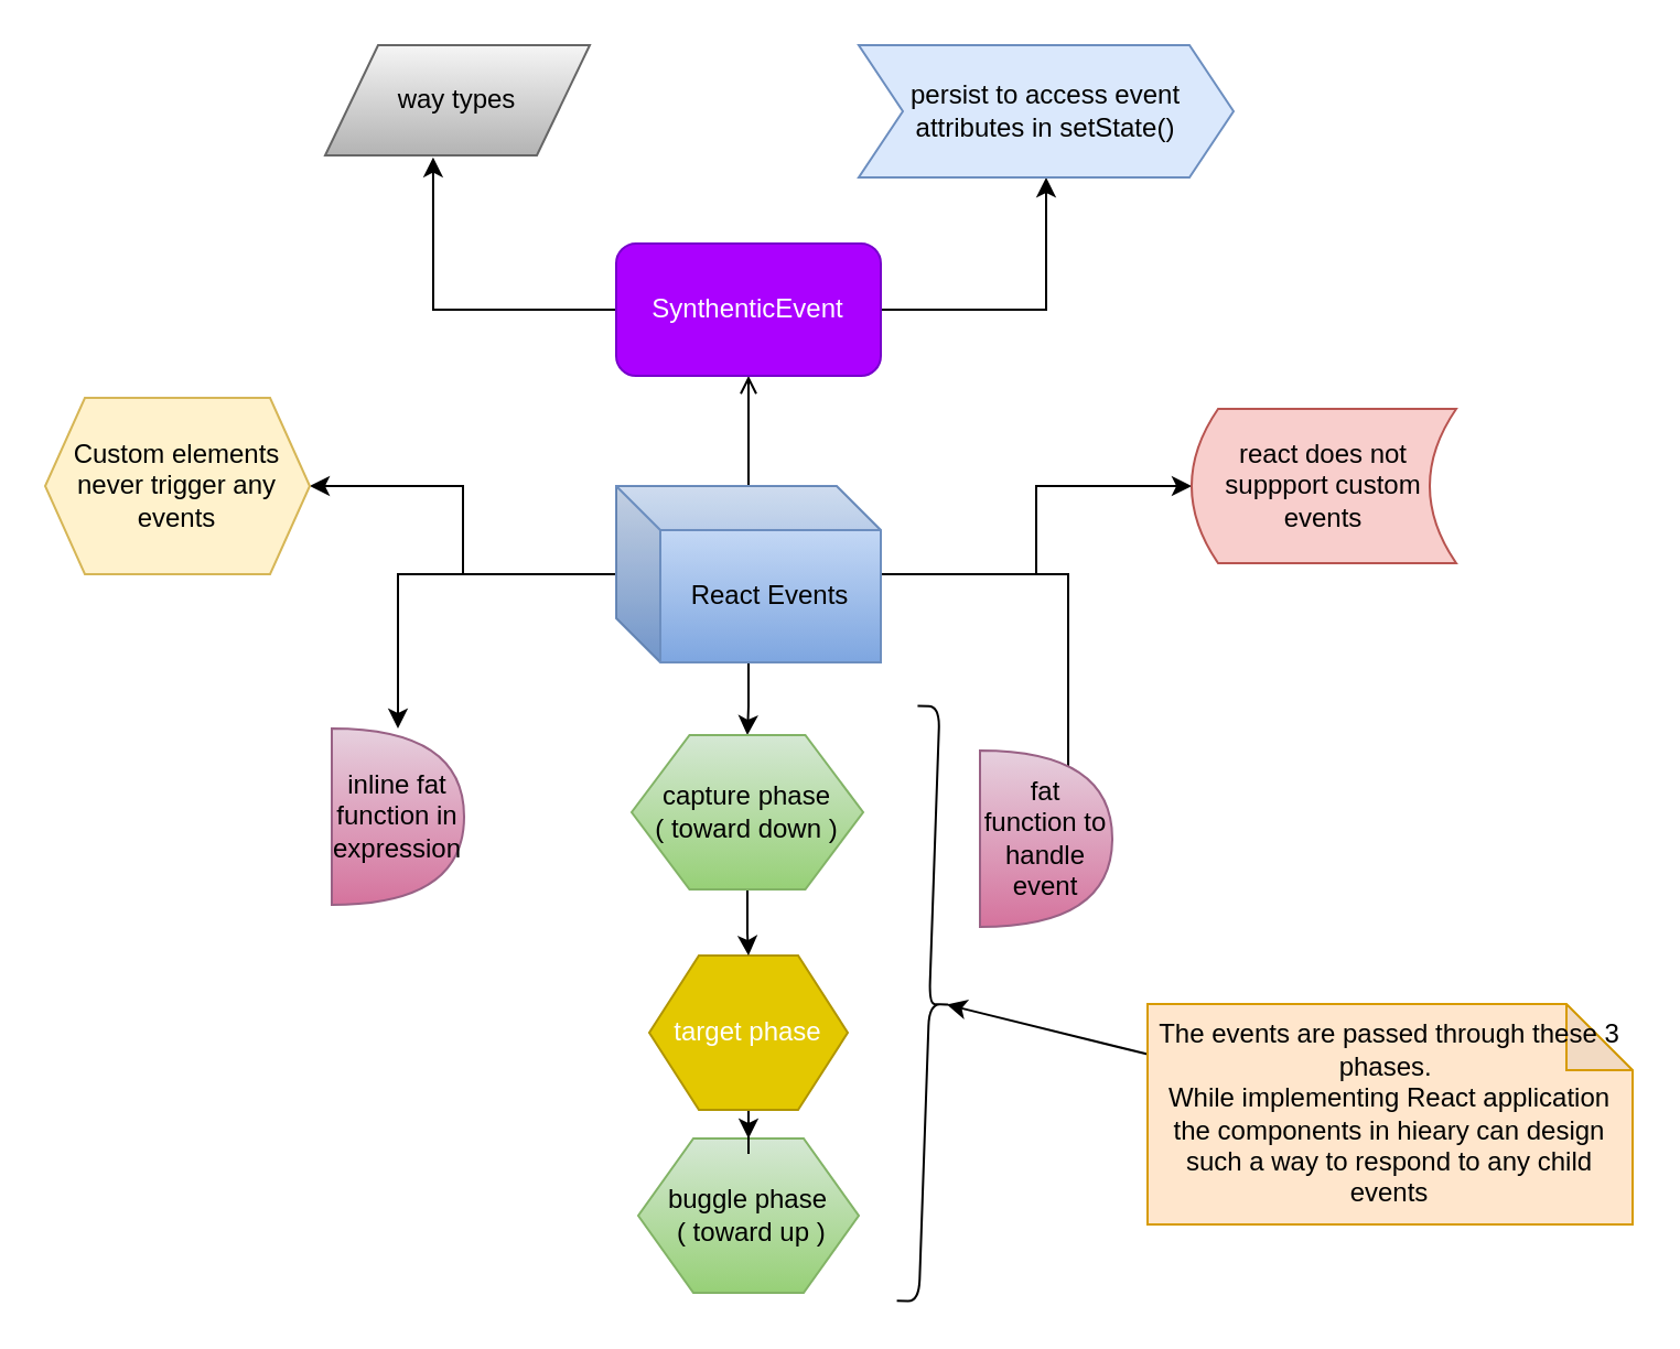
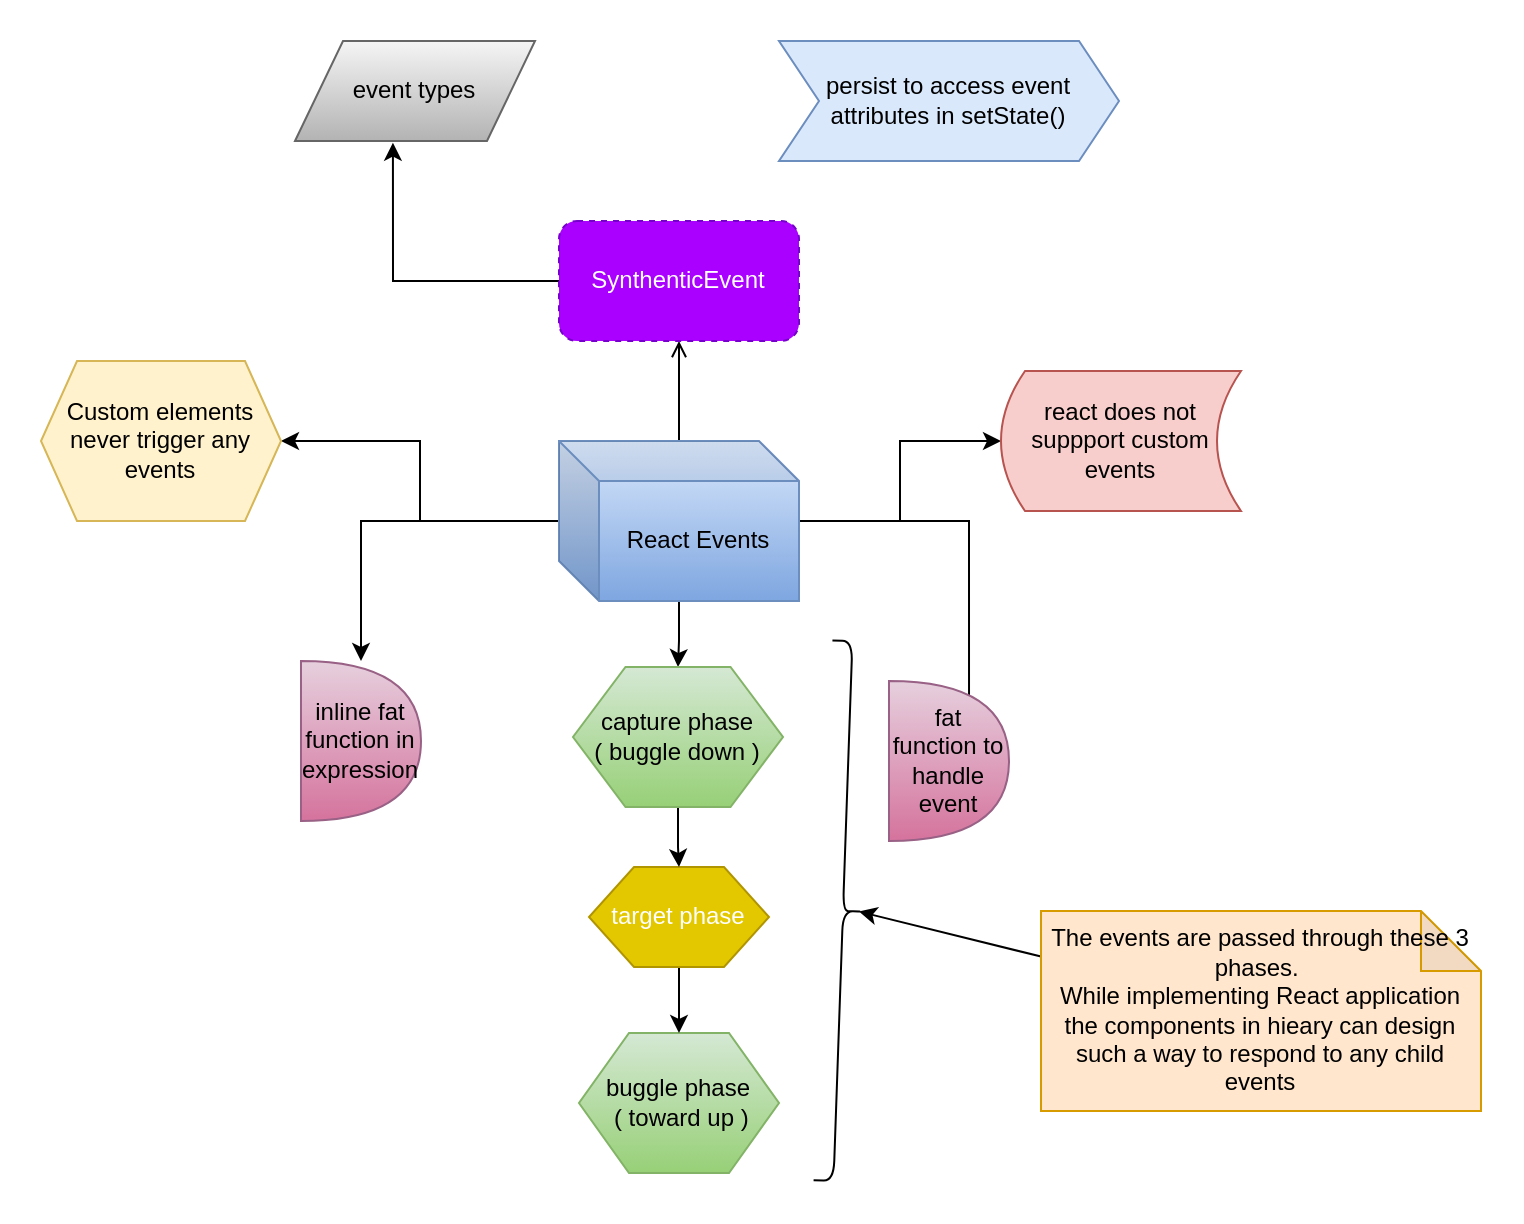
  <mxCell id="0" />
  <mxCell id="1" parent="0" />
  <mxCell id="2" style="edgeStyle=orthogonalEdgeStyle;rounded=0;orthogonalLoop=1;jettySize=auto;html=1;entryX=0.5;entryY=1;entryDx=0;entryDy=0;endArrow=open;" parent="1" source="8" target="11" edge="1"><mxGeometry relative="1" as="geometry" /></mxCell>
  <mxCell id="3" style="edgeStyle=orthogonalEdgeStyle;rounded=0;orthogonalLoop=1;jettySize=auto;html=1;" parent="1" source="8" target="14" edge="1"><mxGeometry relative="1" as="geometry" /></mxCell>
  <mxCell id="4" style="edgeStyle=orthogonalEdgeStyle;rounded=0;orthogonalLoop=1;jettySize=auto;html=1;" parent="1" source="8" target="15" edge="1"><mxGeometry relative="1" as="geometry" /></mxCell>
  <mxCell id="5" style="edgeStyle=orthogonalEdgeStyle;rounded=0;orthogonalLoop=1;jettySize=auto;html=1;entryX=0.667;entryY=0.25;entryDx=0;entryDy=0;entryPerimeter=0;" parent="1" source="8" target="16" edge="1"><mxGeometry relative="1" as="geometry" /></mxCell>
  <mxCell id="6" style="edgeStyle=orthogonalEdgeStyle;rounded=0;orthogonalLoop=1;jettySize=auto;html=1;entryX=1;entryY=0.5;entryDx=0;entryDy=0;" parent="1" source="8" target="20" edge="1"><mxGeometry relative="1" as="geometry" /></mxCell>
  <mxCell id="7" style="edgeStyle=orthogonalEdgeStyle;rounded=0;orthogonalLoop=1;jettySize=auto;html=1;entryX=0.5;entryY=0;entryDx=0;entryDy=0;" parent="1" source="8" target="22" edge="1"><mxGeometry relative="1" as="geometry" /></mxCell>
  <mxCell id="8" value="React Events" style="shape=cube;whiteSpace=wrap;html=1;boundedLbl=1;backgroundOutline=1;darkOpacity=0.05;darkOpacity2=0.1;gradientColor=#7ea6e0;fillColor=#dae8fc;strokeColor=#6c8ebf;" parent="1" vertex="1"><mxGeometry x="279" y="220" width="120" height="80" as="geometry" /></mxCell>
- <mxCell id="9" style="edgeStyle=orthogonalEdgeStyle;rounded=0;orthogonalLoop=1;jettySize=auto;html=1;exitX=1;exitY=0.5;exitDx=0;exitDy=0;" parent="1" source="11" target="12" edge="1"><mxGeometry relative="1" as="geometry" /></mxCell>
  <mxCell id="10" style="edgeStyle=orthogonalEdgeStyle;rounded=0;orthogonalLoop=1;jettySize=auto;html=1;entryX=0.408;entryY=1.017;entryDx=0;entryDy=0;entryPerimeter=0;" parent="1" source="11" target="13" edge="1"><mxGeometry relative="1" as="geometry" /></mxCell>
- <mxCell id="11" value="SynthenticEvent" style="rounded=1;whiteSpace=wrap;html=1;fillColor=#aa00ff;strokeColor=#7700CC;fontColor=#ffffff;" parent="1" vertex="1"><mxGeometry x="279" y="110" width="120" height="60" as="geometry" /></mxCell>
+ <mxCell id="11" value="SynthenticEvent" style="rounded=1;whiteSpace=wrap;html=1;fillColor=#aa00ff;strokeColor=#7700CC;fontColor=#ffffff;dashed=1;" parent="1" vertex="1"><mxGeometry x="279" y="110" width="120" height="60" as="geometry" /></mxCell>
  <mxCell id="12" value="persist to access event attributes in setState()" style="shape=step;perimeter=stepPerimeter;whiteSpace=wrap;html=1;fixedSize=1;fillColor=#dae8fc;strokeColor=#6c8ebf;" parent="1" vertex="1"><mxGeometry x="389" y="20" width="170" height="60" as="geometry" /></mxCell>
- <mxCell id="13" value="way types" style="shape=parallelogram;perimeter=parallelogramPerimeter;whiteSpace=wrap;html=1;gradientColor=#b3b3b3;fillColor=#f5f5f5;strokeColor=#666666;" parent="1" vertex="1"><mxGeometry x="147" y="20" width="120" height="50" as="geometry" /></mxCell>
- <mxCell id="14" value="react does not suppport custom events" style="shape=dataStorage;whiteSpace=wrap;html=1;fillColor=#f8cecc;strokeColor=#b85450;" parent="1" vertex="1"><mxGeometry x="540" y="185" width="120" height="70" as="geometry" /></mxCell>
+ <mxCell id="13" value="event types" style="shape=parallelogram;perimeter=parallelogramPerimeter;whiteSpace=wrap;html=1;gradientColor=#b3b3b3;fillColor=#f5f5f5;strokeColor=#666666;" parent="1" vertex="1"><mxGeometry x="147" y="20" width="120" height="50" as="geometry" /></mxCell>
+ <mxCell id="14" value="react does not suppport custom events" style="shape=dataStorage;whiteSpace=wrap;html=1;fillColor=#f8cecc;strokeColor=#b85450;" parent="1" vertex="1"><mxGeometry x="500" y="185" width="120" height="70" as="geometry" /></mxCell>
  <mxCell id="15" value="inline fat function in expression" style="shape=or;whiteSpace=wrap;html=1;gradientColor=#d5739d;fillColor=#e6d0de;strokeColor=#996185;" parent="1" vertex="1"><mxGeometry x="150" y="330" width="60" height="80" as="geometry" /></mxCell>
  <mxCell id="16" value="fat function to handle event" style="shape=or;whiteSpace=wrap;html=1;gradientColor=#d5739d;fillColor=#e6d0de;strokeColor=#996185;" parent="1" vertex="1"><mxGeometry x="444" y="340" width="60" height="80" as="geometry" /></mxCell>
  <mxCell id="17" value="buggle phase&lt;br&gt;&amp;nbsp;( toward up )" style="shape=hexagon;perimeter=hexagonPerimeter2;whiteSpace=wrap;html=1;fillColor=#d5e8d4;strokeColor=#82b366;gradientColor=#97d077;" parent="1" vertex="1"><mxGeometry x="289" y="516" width="100" height="70" as="geometry" /></mxCell>
  <mxCell id="18" style="edgeStyle=orthogonalEdgeStyle;rounded=0;orthogonalLoop=1;jettySize=auto;html=1;entryX=0.5;entryY=0;entryDx=0;entryDy=0;" parent="1" source="19" target="17" edge="1"><mxGeometry relative="1" as="geometry" /></mxCell>
- <mxCell id="19" value="target phase" style="shape=hexagon;perimeter=hexagonPerimeter2;whiteSpace=wrap;html=1;fillColor=#e3c800;strokeColor=#B09500;fontColor=#ffffff;" parent="1" vertex="1"><mxGeometry x="294" y="433" width="90" height="70" as="geometry" /></mxCell>
+ <mxCell id="19" value="target phase" style="shape=hexagon;perimeter=hexagonPerimeter2;whiteSpace=wrap;html=1;fillColor=#e3c800;strokeColor=#B09500;fontColor=#ffffff;" parent="1" vertex="1"><mxGeometry x="294" y="433" width="90" height="50" as="geometry" /></mxCell>
  <mxCell id="20" value="Custom elements never trigger any events" style="shape=hexagon;perimeter=hexagonPerimeter2;whiteSpace=wrap;html=1;fillColor=#fff2cc;strokeColor=#d6b656;size=0.15;" parent="1" vertex="1"><mxGeometry x="20" y="180" width="120" height="80" as="geometry" /></mxCell>
  <mxCell id="21" style="edgeStyle=orthogonalEdgeStyle;rounded=0;orthogonalLoop=1;jettySize=auto;html=1;" parent="1" source="22" target="19" edge="1"><mxGeometry relative="1" as="geometry" /></mxCell>
- <mxCell id="22" value="capture phase&lt;br&gt;( toward down )" style="shape=hexagon;perimeter=hexagonPerimeter2;whiteSpace=wrap;html=1;fillColor=#d5e8d4;strokeColor=#82b366;gradientColor=#97d077;" parent="1" vertex="1"><mxGeometry x="286" y="333" width="105" height="70" as="geometry" /></mxCell>
+ <mxCell id="22" value="capture phase&lt;br&gt;( buggle down )" style="shape=hexagon;perimeter=hexagonPerimeter2;whiteSpace=wrap;html=1;fillColor=#d5e8d4;strokeColor=#82b366;gradientColor=#97d077;" parent="1" vertex="1"><mxGeometry x="286" y="333" width="105" height="70" as="geometry" /></mxCell>
  <mxCell id="23" value="" style="shape=curlyBracket;whiteSpace=wrap;html=1;rounded=1;rotation=-178;" vertex="1" parent="1"><mxGeometry x="411" y="320" width="20" height="270" as="geometry" /></mxCell>
  <mxCell id="24" style="edgeStyle=none;rounded=0;orthogonalLoop=1;jettySize=auto;html=1;entryX=0.1;entryY=0.5;entryDx=0;entryDy=0;entryPerimeter=0;" edge="1" parent="1" source="25" target="23"><mxGeometry relative="1" as="geometry" /></mxCell>
  <mxCell id="25" value="The events are passed through these 3 phases.&amp;nbsp;&lt;br&gt;While implementing React application the components in hieary can design such a way to respond to any child events" style="shape=note;whiteSpace=wrap;html=1;backgroundOutline=1;darkOpacity=0.05;fillColor=#ffe6cc;strokeColor=#d79b00;" vertex="1" parent="1"><mxGeometry x="520" y="455" width="220" height="100" as="geometry" /></mxCell>
